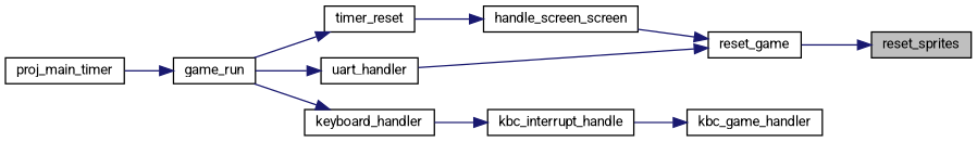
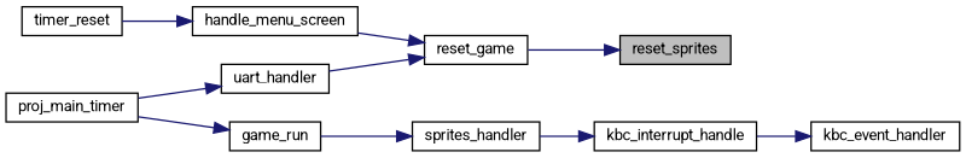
  digraph {
    fontname=Roboto
    rankdir=RL
    node [color=black fillcolor=white fontname=Roboto fontsize=10 shape=record style=filled]
    edge [color=midnightblue dir=back fontname=Roboto fontsize=10 labelfontname=Helvetica labelfontsize=10 style=solid]
    n1 [fillcolor=grey75 fontcolor=black height=0.2 label=reset_sprites width=0.4]
    n2 [height=0.2 label=reset_game width=0.4]
-   n3 [height=0.2 label=handle_screen_screen width=0.4]
+   n3 [height=0.2 label=handle_menu_screen width=0.4]
    n4 [height=0.2 label=uart_handler width=0.4]
    n5 [height=0.2 label=timer_reset width=0.4]
-   n6 [height=0.2 label=kbc_game_handler width=0.4]
+   n6 [height=0.2 label=kbc_event_handler width=0.4]
    n7 [height=0.2 label=kbc_interrupt_handle width=0.4]
    n8 [height=0.2 label=game_run width=0.4]
    n9 [height=0.2 label=proj_main_timer width=0.4]
-   n10 [height=0.2 label=keyboard_handler width=0.4]
+   n10 [height=0.2 label=sprites_handler width=0.4]
    n1 -> n2
    n2 -> n3
    n2 -> n4
    n3 -> n5
-   n4 -> n8
-   n5 -> n8
+   n4 -> n9
    n6 -> n7
    n7 -> n10
    n8 -> n9
    n10 -> n8
  }
